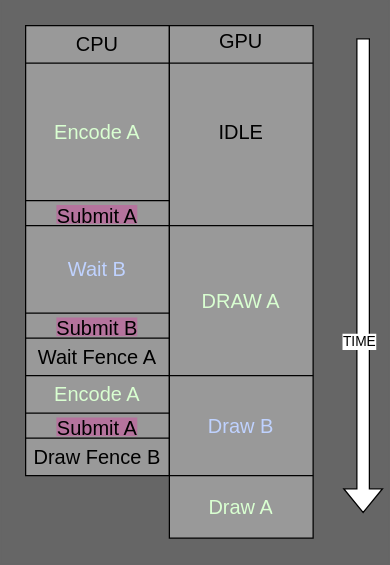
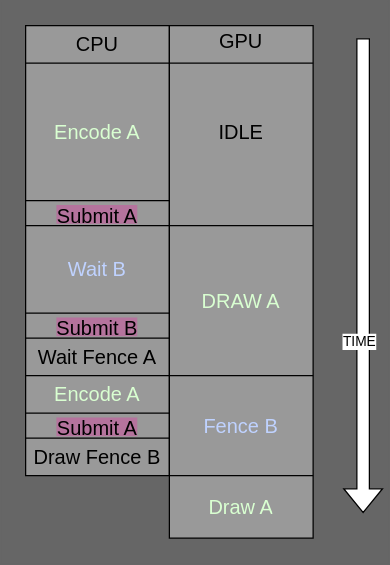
  <mxCell id="0" />
  <mxCell id="1" parent="0" />
  <mxCell id="2" value="" style="shape=table;startSize=0;container=1;collapsible=0;childLayout=tableLayout;fontSize=16;labelBackgroundColor=#FF5252;fillColor=#999999;" vertex="1" parent="1"><mxGeometry x="20" y="20" width="115" height="360" as="geometry" /></mxCell>
  <mxCell id="3" style="shape=tableRow;horizontal=0;startSize=0;swimlaneHead=0;swimlaneBody=0;strokeColor=inherit;top=0;left=0;bottom=0;right=0;collapsible=0;dropTarget=0;fillColor=none;points=[[0,0.5],[1,0.5]];portConstraint=eastwest;fontSize=16;" vertex="1" parent="2"><mxGeometry width="115" height="30" as="geometry" /></mxCell>
  <mxCell id="4" value="CPU" style="shape=partialRectangle;html=1;whiteSpace=wrap;connectable=0;strokeColor=inherit;overflow=hidden;fillColor=none;top=0;left=0;bottom=0;right=0;pointerEvents=1;fontSize=16;" vertex="1" parent="3"><mxGeometry width="115" height="30" as="geometry"><mxRectangle width="115" height="30" as="alternateBounds" /></mxGeometry></mxCell>
  <mxCell id="5" value="" style="shape=tableRow;horizontal=0;startSize=0;swimlaneHead=0;swimlaneBody=0;strokeColor=inherit;top=0;left=0;bottom=0;right=0;collapsible=0;dropTarget=0;fillColor=none;points=[[0,0.5],[1,0.5]];portConstraint=eastwest;fontSize=16;" vertex="1" parent="2"><mxGeometry y="30" width="115" height="110" as="geometry" /></mxCell>
  <mxCell id="6" value="&lt;font color=&quot;#d9ffd1&quot;&gt;Encode A&lt;/font&gt;" style="shape=partialRectangle;html=1;whiteSpace=wrap;connectable=0;strokeColor=inherit;overflow=hidden;fillColor=none;top=0;left=0;bottom=0;right=0;pointerEvents=1;fontSize=16;" vertex="1" parent="5"><mxGeometry width="115" height="110" as="geometry"><mxRectangle width="115" height="110" as="alternateBounds" /></mxGeometry></mxCell>
  <mxCell id="7" value="" style="shape=tableRow;horizontal=0;startSize=0;swimlaneHead=0;swimlaneBody=0;strokeColor=inherit;top=0;left=0;bottom=0;right=0;collapsible=0;dropTarget=0;fillColor=none;points=[[0,0.5],[1,0.5]];portConstraint=eastwest;fontSize=16;" vertex="1" parent="2"><mxGeometry y="140" width="115" height="20" as="geometry" /></mxCell>
  <mxCell id="8" value="&lt;span style=&quot;background-color: rgb(181, 115, 157);&quot;&gt;Submit A&lt;/span&gt;" style="shape=partialRectangle;html=1;whiteSpace=wrap;connectable=0;strokeColor=inherit;overflow=hidden;fillColor=none;top=0;left=0;bottom=0;right=0;pointerEvents=1;fontSize=16;" vertex="1" parent="7"><mxGeometry width="115" height="20" as="geometry"><mxRectangle width="115" height="20" as="alternateBounds" /></mxGeometry></mxCell>
  <mxCell id="9" value="" style="shape=tableRow;horizontal=0;startSize=0;swimlaneHead=0;swimlaneBody=0;strokeColor=inherit;top=0;left=0;bottom=0;right=0;collapsible=0;dropTarget=0;fillColor=none;points=[[0,0.5],[1,0.5]];portConstraint=eastwest;fontSize=16;" vertex="1" parent="2"><mxGeometry y="160" width="115" height="70" as="geometry" /></mxCell>
  <mxCell id="10" value="&lt;font color=&quot;#bfd2ff&quot;&gt;Wait B&lt;/font&gt;" style="shape=partialRectangle;html=1;whiteSpace=wrap;connectable=0;strokeColor=inherit;overflow=hidden;fillColor=none;top=0;left=0;bottom=0;right=0;pointerEvents=1;fontSize=16;" vertex="1" parent="9"><mxGeometry width="115" height="70" as="geometry"><mxRectangle width="115" height="70" as="alternateBounds" /></mxGeometry></mxCell>
  <mxCell id="11" value="" style="shape=tableRow;horizontal=0;startSize=0;swimlaneHead=0;swimlaneBody=0;strokeColor=inherit;top=0;left=0;bottom=0;right=0;collapsible=0;dropTarget=0;fillColor=none;points=[[0,0.5],[1,0.5]];portConstraint=eastwest;fontSize=16;" vertex="1" parent="2"><mxGeometry y="230" width="115" height="20" as="geometry" /></mxCell>
  <mxCell id="12" value="&lt;span style=&quot;background-color: rgb(181, 115, 157);&quot;&gt;Submit B&lt;/span&gt;" style="shape=partialRectangle;html=1;whiteSpace=wrap;connectable=0;strokeColor=inherit;overflow=hidden;fillColor=none;top=0;left=0;bottom=0;right=0;pointerEvents=1;fontSize=16;" vertex="1" parent="11"><mxGeometry width="115" height="20" as="geometry"><mxRectangle width="115" height="20" as="alternateBounds" /></mxGeometry></mxCell>
  <mxCell id="13" style="shape=tableRow;horizontal=0;startSize=0;swimlaneHead=0;swimlaneBody=0;strokeColor=inherit;top=0;left=0;bottom=0;right=0;collapsible=0;dropTarget=0;fillColor=none;points=[[0,0.5],[1,0.5]];portConstraint=eastwest;fontSize=16;" vertex="1" parent="2"><mxGeometry y="250" width="115" height="30" as="geometry" /></mxCell>
  <mxCell id="14" value="Wait Fence A" style="shape=partialRectangle;html=1;whiteSpace=wrap;connectable=0;strokeColor=inherit;overflow=hidden;fillColor=none;top=0;left=0;bottom=0;right=0;pointerEvents=1;fontSize=16;" vertex="1" parent="13"><mxGeometry width="115" height="30" as="geometry"><mxRectangle width="115" height="30" as="alternateBounds" /></mxGeometry></mxCell>
  <mxCell id="15" style="shape=tableRow;horizontal=0;startSize=0;swimlaneHead=0;swimlaneBody=0;strokeColor=inherit;top=0;left=0;bottom=0;right=0;collapsible=0;dropTarget=0;fillColor=none;points=[[0,0.5],[1,0.5]];portConstraint=eastwest;fontSize=16;" vertex="1" parent="2"><mxGeometry y="280" width="115" height="30" as="geometry" /></mxCell>
  <mxCell id="16" value="&lt;font color=&quot;#d9ffd1&quot;&gt;Encode A&lt;/font&gt;" style="shape=partialRectangle;html=1;whiteSpace=wrap;connectable=0;strokeColor=inherit;overflow=hidden;fillColor=none;top=0;left=0;bottom=0;right=0;pointerEvents=1;fontSize=16;" vertex="1" parent="15"><mxGeometry width="115" height="30" as="geometry"><mxRectangle width="115" height="30" as="alternateBounds" /></mxGeometry></mxCell>
  <mxCell id="17" style="shape=tableRow;horizontal=0;startSize=0;swimlaneHead=0;swimlaneBody=0;strokeColor=inherit;top=0;left=0;bottom=0;right=0;collapsible=0;dropTarget=0;fillColor=none;points=[[0,0.5],[1,0.5]];portConstraint=eastwest;fontSize=16;" vertex="1" parent="2"><mxGeometry y="310" width="115" height="20" as="geometry" /></mxCell>
  <mxCell id="18" value="&lt;span style=&quot;background-color: rgb(181, 115, 157);&quot;&gt;Submit A&lt;/span&gt;" style="shape=partialRectangle;html=1;whiteSpace=wrap;connectable=0;strokeColor=inherit;overflow=hidden;fillColor=none;top=0;left=0;bottom=0;right=0;pointerEvents=1;fontSize=16;" vertex="1" parent="17"><mxGeometry width="115" height="20" as="geometry"><mxRectangle width="115" height="20" as="alternateBounds" /></mxGeometry></mxCell>
  <mxCell id="19" style="shape=tableRow;horizontal=0;startSize=0;swimlaneHead=0;swimlaneBody=0;strokeColor=inherit;top=0;left=0;bottom=0;right=0;collapsible=0;dropTarget=0;fillColor=none;points=[[0,0.5],[1,0.5]];portConstraint=eastwest;fontSize=16;" vertex="1" parent="2"><mxGeometry y="330" width="115" height="30" as="geometry" /></mxCell>
  <mxCell id="20" value="Draw Fence B" style="shape=partialRectangle;html=1;whiteSpace=wrap;connectable=0;strokeColor=inherit;overflow=hidden;fillColor=none;top=0;left=0;bottom=0;right=0;pointerEvents=1;fontSize=16;" vertex="1" parent="19"><mxGeometry width="115" height="30" as="geometry"><mxRectangle width="115" height="30" as="alternateBounds" /></mxGeometry></mxCell>
  <mxCell id="21" value="" style="shape=table;startSize=0;container=1;collapsible=0;childLayout=tableLayout;fontSize=16;gradientColor=none;fillColor=#999999;" vertex="1" parent="1"><mxGeometry x="135" y="20" width="115" height="410" as="geometry" /></mxCell>
  <mxCell id="22" style="shape=tableRow;horizontal=0;startSize=0;swimlaneHead=0;swimlaneBody=0;strokeColor=inherit;top=0;left=0;bottom=0;right=0;collapsible=0;dropTarget=0;fillColor=none;points=[[0,0.5],[1,0.5]];portConstraint=eastwest;fontSize=16;" vertex="1" parent="21"><mxGeometry width="115" height="30" as="geometry" /></mxCell>
  <mxCell id="23" value="&lt;div&gt;GPU&lt;/div&gt;&lt;div&gt;&lt;br&gt;&lt;/div&gt;" style="shape=partialRectangle;html=1;whiteSpace=wrap;connectable=0;strokeColor=inherit;overflow=hidden;fillColor=none;top=0;left=0;bottom=0;right=0;pointerEvents=1;fontSize=16;" vertex="1" parent="22"><mxGeometry width="115" height="30" as="geometry"><mxRectangle width="115" height="30" as="alternateBounds" /></mxGeometry></mxCell>
  <mxCell id="24" value="" style="shape=tableRow;horizontal=0;startSize=0;swimlaneHead=0;swimlaneBody=0;strokeColor=inherit;top=0;left=0;bottom=0;right=0;collapsible=0;dropTarget=0;fillColor=none;points=[[0,0.5],[1,0.5]];portConstraint=eastwest;fontSize=16;" vertex="1" parent="21"><mxGeometry y="30" width="115" height="130" as="geometry" /></mxCell>
  <mxCell id="25" value="&lt;div&gt;IDLE&lt;/div&gt;&lt;div&gt;&lt;br&gt;&lt;/div&gt;" style="shape=partialRectangle;html=1;whiteSpace=wrap;connectable=0;strokeColor=inherit;overflow=hidden;fillColor=none;top=0;left=0;bottom=0;right=0;pointerEvents=1;fontSize=16;" vertex="1" parent="24"><mxGeometry width="115" height="130" as="geometry"><mxRectangle width="115" height="130" as="alternateBounds" /></mxGeometry></mxCell>
  <mxCell id="26" value="" style="shape=tableRow;horizontal=0;startSize=0;swimlaneHead=0;swimlaneBody=0;strokeColor=inherit;top=0;left=0;bottom=0;right=0;collapsible=0;dropTarget=0;fillColor=none;points=[[0,0.5],[1,0.5]];portConstraint=eastwest;fontSize=16;" vertex="1" parent="21"><mxGeometry y="160" width="115" height="120" as="geometry" /></mxCell>
  <mxCell id="27" value="&lt;font color=&quot;#d9ffd1&quot;&gt;DRAW A&lt;/font&gt;" style="shape=partialRectangle;html=1;whiteSpace=wrap;connectable=0;strokeColor=inherit;overflow=hidden;fillColor=none;top=0;left=0;bottom=0;right=0;pointerEvents=1;fontSize=16;" vertex="1" parent="26"><mxGeometry width="115" height="120" as="geometry"><mxRectangle width="115" height="120" as="alternateBounds" /></mxGeometry></mxCell>
  <mxCell id="28" value="" style="shape=tableRow;horizontal=0;startSize=0;swimlaneHead=0;swimlaneBody=0;strokeColor=inherit;top=0;left=0;bottom=0;right=0;collapsible=0;dropTarget=0;fillColor=none;points=[[0,0.5],[1,0.5]];portConstraint=eastwest;fontSize=16;" vertex="1" parent="21"><mxGeometry y="280" width="115" height="80" as="geometry" /></mxCell>
- <mxCell id="29" value="&lt;font color=&quot;#bfd2ff&quot;&gt;Draw B&lt;/font&gt;" style="shape=partialRectangle;html=1;whiteSpace=wrap;connectable=0;strokeColor=inherit;overflow=hidden;fillColor=none;top=0;left=0;bottom=0;right=0;pointerEvents=1;fontSize=16;" vertex="1" parent="28"><mxGeometry width="115" height="80" as="geometry"><mxRectangle width="115" height="80" as="alternateBounds" /></mxGeometry></mxCell>
+ <mxCell id="29" value="&lt;font color=&quot;#bfd2ff&quot;&gt;Fence B&lt;/font&gt;" style="shape=partialRectangle;html=1;whiteSpace=wrap;connectable=0;strokeColor=inherit;overflow=hidden;fillColor=none;top=0;left=0;bottom=0;right=0;pointerEvents=1;fontSize=16;" vertex="1" parent="28"><mxGeometry width="115" height="80" as="geometry"><mxRectangle width="115" height="80" as="alternateBounds" /></mxGeometry></mxCell>
  <mxCell id="30" style="shape=tableRow;horizontal=0;startSize=0;swimlaneHead=0;swimlaneBody=0;strokeColor=#D9FFD1;top=0;left=0;bottom=0;right=0;collapsible=0;dropTarget=0;fillColor=none;points=[[0,0.5],[1,0.5]];portConstraint=eastwest;fontSize=16;" vertex="1" parent="21"><mxGeometry y="360" width="115" height="50" as="geometry" /></mxCell>
  <mxCell id="31" value="&lt;font color=&quot;#d9ffd1&quot;&gt;Draw A&lt;/font&gt;" style="shape=partialRectangle;html=1;whiteSpace=wrap;connectable=0;strokeColor=inherit;overflow=hidden;fillColor=none;top=0;left=0;bottom=0;right=0;pointerEvents=1;fontSize=16;" vertex="1" parent="30"><mxGeometry width="115" height="50" as="geometry"><mxRectangle width="115" height="50" as="alternateBounds" /></mxGeometry></mxCell>
  <mxCell id="32" value="" style="shape=flexArrow;endArrow=classic;html=1;rounded=0;fillColor=default;" edge="1" parent="1"><mxGeometry width="50" height="50" relative="1" as="geometry"><mxPoint x="290" y="30" as="sourcePoint" /><mxPoint x="290" y="410" as="targetPoint" /></mxGeometry></mxCell>
  <mxCell id="33" value="&lt;div&gt;TIME&lt;/div&gt;" style="edgeLabel;html=1;align=center;verticalAlign=middle;resizable=0;points=[];" vertex="1" connectable="0" parent="32"><mxGeometry x="0.274" y="-4" relative="1" as="geometry"><mxPoint as="offset" /></mxGeometry></mxCell>
